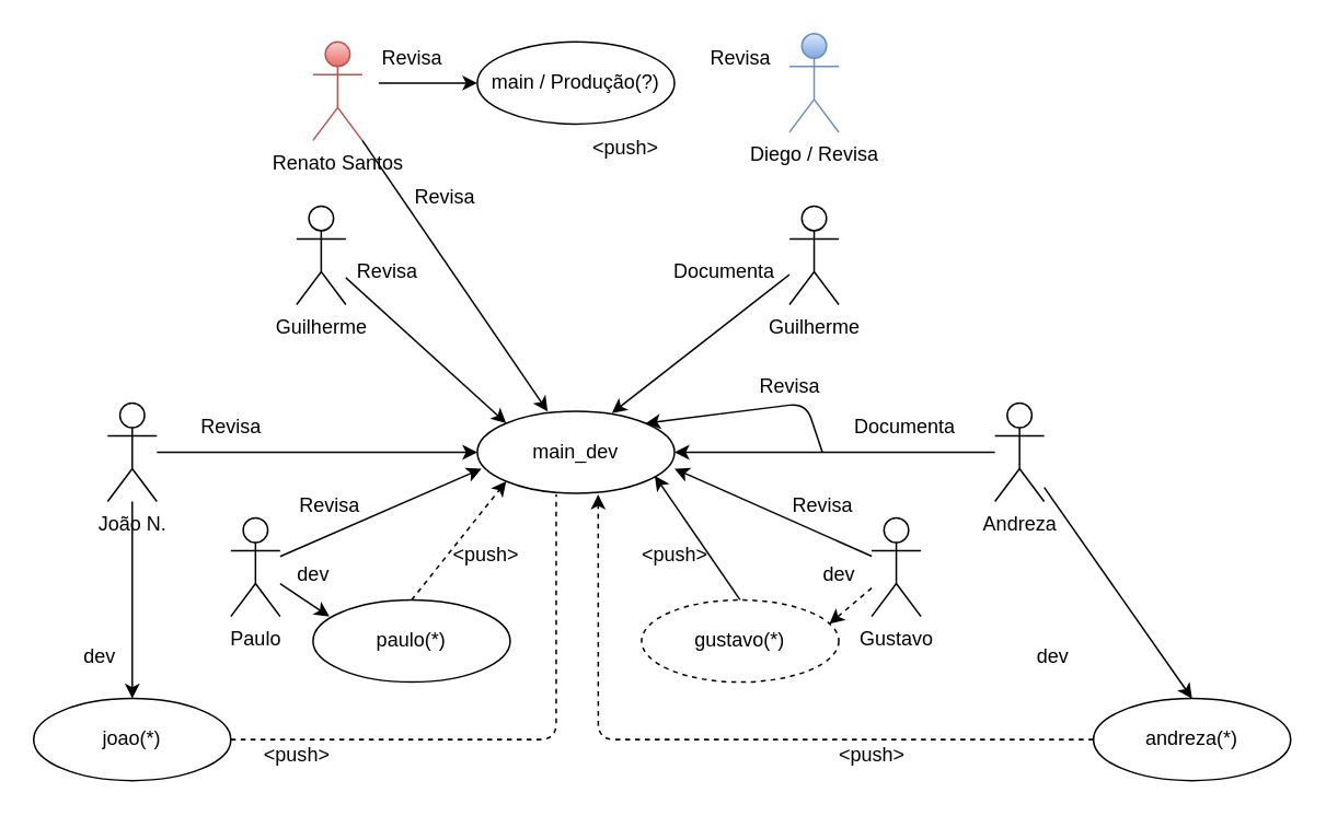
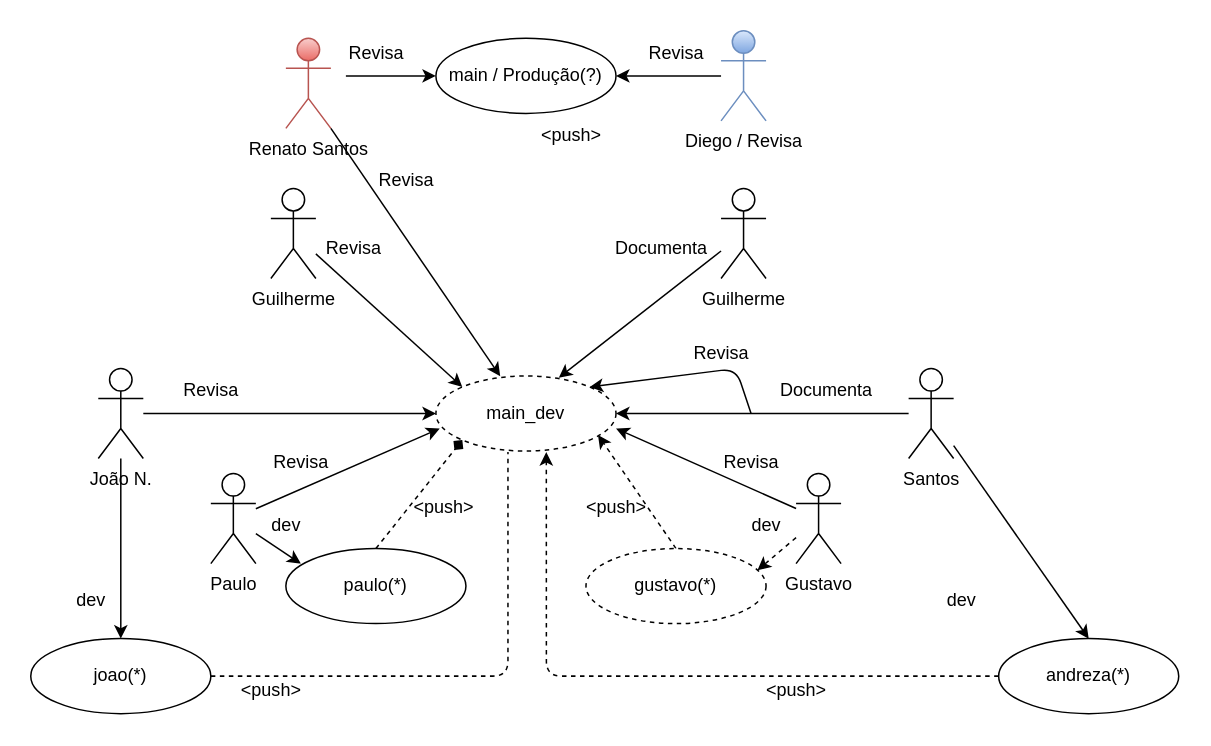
  <mxCell id="0" />
  <mxCell id="1" parent="0" />
  <mxCell id="2" value="P&lt;span style=&quot;background-color: transparent; color: light-dark(rgb(0, 0, 0), rgb(255, 255, 255));&quot;&gt;aulo&lt;/span&gt;" style="shape=umlActor;verticalLabelPosition=bottom;verticalAlign=top;html=1;outlineConnect=0;labelBackgroundColor=none;rounded=1;" vertex="1" parent="1"><mxGeometry x="140" y="315" width="30" height="60" as="geometry" /></mxCell>
  <mxCell id="3" value="main / Produção(?)" style="ellipse;whiteSpace=wrap;html=1;rounded=1;" vertex="1" parent="1"><mxGeometry x="290" y="25" width="120" height="50" as="geometry" /></mxCell>
- <mxCell id="4" value="main_dev" style="ellipse;whiteSpace=wrap;html=1;rounded=1;" vertex="1" parent="1"><mxGeometry x="290" y="250" width="120" height="50" as="geometry" /></mxCell>
+ <mxCell id="4" value="main_dev" style="ellipse;whiteSpace=wrap;html=1;rounded=1;dashed=1;" vertex="1" parent="1"><mxGeometry x="290" y="250" width="120" height="50" as="geometry" /></mxCell>
  <mxCell id="5" style="rounded=1;orthogonalLoop=1;jettySize=auto;html=1;entryX=0.4;entryY=1.014;entryDx=0;entryDy=0;exitX=1;exitY=0.5;exitDx=0;exitDy=0;dashed=1;edgeStyle=orthogonalEdgeStyle;entryPerimeter=0;endArrow=none;" edge="1" parent="1" source="9" target="4"><mxGeometry relative="1" as="geometry"><mxPoint x="50" y="365" as="sourcePoint" /></mxGeometry></mxCell>
  <mxCell id="6" style="rounded=1;orthogonalLoop=1;jettySize=auto;html=1;exitX=0;exitY=0.5;exitDx=0;exitDy=0;dashed=1;edgeStyle=orthogonalEdgeStyle;entryX=0.613;entryY=1.014;entryDx=0;entryDy=0;entryPerimeter=0;" edge="1" parent="1" source="12" target="4"><mxGeometry relative="1" as="geometry"><mxPoint x="650" y="365" as="sourcePoint" /><mxPoint x="350" y="305" as="targetPoint" /></mxGeometry></mxCell>
- <mxCell id="7" style="rounded=1;orthogonalLoop=1;jettySize=auto;html=1;entryX=0;entryY=1;entryDx=0;entryDy=0;exitX=0.5;exitY=0;exitDx=0;exitDy=0;dashed=1;" edge="1" parent="1" source="10" target="4"><mxGeometry relative="1" as="geometry"><mxPoint x="250" y="365" as="sourcePoint" /></mxGeometry></mxCell>
- <mxCell id="8" style="rounded=1;orthogonalLoop=1;jettySize=auto;html=1;entryX=0.9;entryY=0.786;entryDx=0;entryDy=0;entryPerimeter=0;exitX=0.5;exitY=0;exitDx=0;exitDy=0;dashed=0;" edge="1" parent="1" source="11" target="4"><mxGeometry relative="1" as="geometry"><mxPoint x="450" y="365" as="sourcePoint" /></mxGeometry></mxCell>
+ <mxCell id="7" style="rounded=1;orthogonalLoop=1;jettySize=auto;html=1;entryX=0;entryY=1;entryDx=0;entryDy=0;exitX=0.5;exitY=0;exitDx=0;exitDy=0;dashed=1;endArrow=diamond;" edge="1" parent="1" source="10" target="4"><mxGeometry relative="1" as="geometry"><mxPoint x="250" y="365" as="sourcePoint" /></mxGeometry></mxCell>
+ <mxCell id="8" style="rounded=1;orthogonalLoop=1;jettySize=auto;html=1;entryX=0.9;entryY=0.786;entryDx=0;entryDy=0;entryPerimeter=0;exitX=0.5;exitY=0;exitDx=0;exitDy=0;dashed=1;" edge="1" parent="1" source="11" target="4"><mxGeometry relative="1" as="geometry"><mxPoint x="450" y="365" as="sourcePoint" /></mxGeometry></mxCell>
  <mxCell id="9" value="joao(*)" style="ellipse;whiteSpace=wrap;html=1;rounded=1;" vertex="1" parent="1"><mxGeometry x="20" y="425" width="120" height="50" as="geometry" /></mxCell>
  <mxCell id="10" value="paulo(*)" style="ellipse;whiteSpace=wrap;html=1;rounded=1;" vertex="1" parent="1"><mxGeometry x="190" y="365" width="120" height="50" as="geometry" /></mxCell>
  <mxCell id="11" value="gustavo(*)" style="ellipse;whiteSpace=wrap;html=1;rounded=1;dashed=1;" vertex="1" parent="1"><mxGeometry x="390" y="365" width="120" height="50" as="geometry" /></mxCell>
  <mxCell id="12" value="andreza(*)" style="ellipse;whiteSpace=wrap;html=1;rounded=1;" vertex="1" parent="1"><mxGeometry x="665" y="425" width="120" height="50" as="geometry" /></mxCell>
  <mxCell id="13" style="edgeStyle=orthogonalEdgeStyle;rounded=1;orthogonalLoop=1;jettySize=auto;html=1;entryX=0;entryY=0.5;entryDx=0;entryDy=0;" edge="1" parent="1" source="14" target="4"><mxGeometry relative="1" as="geometry" /></mxCell>
  <mxCell id="14" value="João N." style="shape=umlActor;verticalLabelPosition=bottom;verticalAlign=top;html=1;outlineConnect=0;labelBackgroundColor=none;rounded=1;" vertex="1" parent="1"><mxGeometry x="65" y="245" width="30" height="60" as="geometry" /></mxCell>
  <mxCell id="15" value="Gustavo" style="shape=umlActor;verticalLabelPosition=bottom;verticalAlign=top;html=1;outlineConnect=0;labelBackgroundColor=none;rounded=1;" vertex="1" parent="1"><mxGeometry x="530" y="315" width="30" height="60" as="geometry" /></mxCell>
  <mxCell id="16" style="rounded=1;orthogonalLoop=1;jettySize=auto;html=1;entryX=0.5;entryY=0;entryDx=0;entryDy=0;" edge="1" parent="1" source="17" target="12"><mxGeometry relative="1" as="geometry" /></mxCell>
- <mxCell id="17" value="Andreza&lt;div&gt;&lt;br&gt;&lt;/div&gt;" style="shape=umlActor;verticalLabelPosition=bottom;verticalAlign=top;html=1;outlineConnect=0;labelBackgroundColor=none;rounded=1;" vertex="1" parent="1"><mxGeometry x="605" y="245" width="30" height="60" as="geometry" /></mxCell>
+ <mxCell id="17" value="Santos&lt;div&gt;&lt;br&gt;&lt;/div&gt;" style="shape=umlActor;verticalLabelPosition=bottom;verticalAlign=top;html=1;outlineConnect=0;labelBackgroundColor=none;rounded=1;" vertex="1" parent="1"><mxGeometry x="605" y="245" width="30" height="60" as="geometry" /></mxCell>
  <mxCell id="18" style="rounded=1;orthogonalLoop=1;jettySize=auto;html=1;entryX=1;entryY=0.5;entryDx=0;entryDy=0;" edge="1" parent="1" source="17" target="4"><mxGeometry relative="1" as="geometry"><mxPoint x="460" y="275" as="targetPoint" /></mxGeometry></mxCell>
  <mxCell id="19" style="rounded=1;orthogonalLoop=1;jettySize=auto;html=1;entryX=0.952;entryY=0.29;entryDx=0;entryDy=0;entryPerimeter=0;dashed=1;" edge="1" parent="1" source="15" target="11"><mxGeometry relative="1" as="geometry" /></mxCell>
  <mxCell id="20" style="rounded=1;orthogonalLoop=1;jettySize=auto;html=1;entryX=0.083;entryY=0.2;entryDx=0;entryDy=0;entryPerimeter=0;" edge="1" parent="1" source="2" target="10"><mxGeometry relative="1" as="geometry" /></mxCell>
  <mxCell id="21" style="rounded=1;orthogonalLoop=1;jettySize=auto;html=1;entryX=0.5;entryY=0;entryDx=0;entryDy=0;" edge="1" parent="1" source="14" target="9"><mxGeometry relative="1" as="geometry"><mxPoint x="70" y="425" as="targetPoint" /></mxGeometry></mxCell>
  <mxCell id="22" value="Documenta" style="text;html=1;align=center;verticalAlign=middle;resizable=0;points=[];autosize=1;strokeColor=none;fillColor=none;rotation=0;" vertex="1" parent="1"><mxGeometry x="510" y="245" width="80" height="30" as="geometry" /></mxCell>
  <mxCell id="23" value="dev" style="text;html=1;align=center;verticalAlign=middle;resizable=0;points=[];autosize=1;strokeColor=none;fillColor=none;" vertex="1" parent="1"><mxGeometry x="490" y="335" width="40" height="30" as="geometry" /></mxCell>
  <mxCell id="24" value="dev" style="text;html=1;align=center;verticalAlign=middle;resizable=0;points=[];autosize=1;strokeColor=none;fillColor=none;" vertex="1" parent="1"><mxGeometry x="620" y="385" width="40" height="30" as="geometry" /></mxCell>
  <mxCell id="25" value="dev" style="text;html=1;align=center;verticalAlign=middle;resizable=0;points=[];autosize=1;strokeColor=none;fillColor=none;" vertex="1" parent="1"><mxGeometry x="40" y="385" width="40" height="30" as="geometry" /></mxCell>
  <mxCell id="26" value="dev" style="text;html=1;align=center;verticalAlign=middle;resizable=0;points=[];autosize=1;strokeColor=none;fillColor=none;" vertex="1" parent="1"><mxGeometry x="170" y="335" width="40" height="30" as="geometry" /></mxCell>
  <mxCell id="27" style="rounded=1;orthogonalLoop=1;jettySize=auto;html=1;entryX=1;entryY=0.7;entryDx=0;entryDy=0;entryPerimeter=0;" edge="1" parent="1" source="15" target="4"><mxGeometry relative="1" as="geometry" /></mxCell>
  <mxCell id="28" value="Revisa" style="text;html=1;align=center;verticalAlign=middle;resizable=0;points=[];autosize=1;strokeColor=none;fillColor=none;" vertex="1" parent="1"><mxGeometry x="470" y="293" width="60" height="30" as="geometry" /></mxCell>
  <mxCell id="29" style="rounded=1;orthogonalLoop=1;jettySize=auto;html=1;entryX=0.021;entryY=0.7;entryDx=0;entryDy=0;entryPerimeter=0;" edge="1" parent="1" source="2" target="4"><mxGeometry relative="1" as="geometry" /></mxCell>
  <mxCell id="30" value="" style="edgeStyle=none;orthogonalLoop=1;jettySize=auto;html=1;rounded=1;entryX=1;entryY=0;entryDx=0;entryDy=0;" edge="1" parent="1" target="4"><mxGeometry width="100" relative="1" as="geometry"><mxPoint x="500" y="275" as="sourcePoint" /><mxPoint x="510" y="205" as="targetPoint" /><Array as="points"><mxPoint x="490" y="245" /></Array></mxGeometry></mxCell>
  <mxCell id="31" value="Revisa" style="text;html=1;align=center;verticalAlign=middle;resizable=0;points=[];autosize=1;strokeColor=none;fillColor=none;" vertex="1" parent="1"><mxGeometry x="450" y="220" width="60" height="30" as="geometry" /></mxCell>
  <mxCell id="32" value="Revisa" style="text;html=1;align=center;verticalAlign=middle;resizable=0;points=[];autosize=1;strokeColor=none;fillColor=none;" vertex="1" parent="1"><mxGeometry x="170" y="293" width="60" height="30" as="geometry" /></mxCell>
  <mxCell id="33" value="Revisa" style="text;html=1;align=center;verticalAlign=middle;resizable=0;points=[];autosize=1;strokeColor=none;fillColor=none;" vertex="1" parent="1"><mxGeometry x="110" y="245" width="60" height="30" as="geometry" /></mxCell>
  <mxCell id="34" value="&amp;lt;push&amp;gt;" style="text;html=1;align=center;verticalAlign=middle;resizable=0;points=[];autosize=1;strokeColor=none;fillColor=none;" vertex="1" parent="1"><mxGeometry x="265" y="323" width="60" height="30" as="geometry" /></mxCell>
  <mxCell id="35" value="&amp;lt;push&amp;gt;" style="text;html=1;align=center;verticalAlign=middle;resizable=0;points=[];autosize=1;strokeColor=none;fillColor=none;" vertex="1" parent="1"><mxGeometry x="380" y="323" width="60" height="30" as="geometry" /></mxCell>
  <mxCell id="36" value="&amp;lt;push&amp;gt;" style="text;html=1;align=center;verticalAlign=middle;resizable=0;points=[];autosize=1;strokeColor=none;fillColor=none;" vertex="1" parent="1"><mxGeometry x="150" y="445" width="60" height="30" as="geometry" /></mxCell>
  <mxCell id="37" value="&amp;lt;push&amp;gt;" style="text;html=1;align=center;verticalAlign=middle;resizable=0;points=[];autosize=1;strokeColor=none;fillColor=none;" vertex="1" parent="1"><mxGeometry x="500" y="445" width="60" height="30" as="geometry" /></mxCell>
  <mxCell id="38" value="Renato Santos" style="shape=umlActor;verticalLabelPosition=bottom;verticalAlign=top;html=1;outlineConnect=0;labelBackgroundColor=none;rounded=1;fillColor=#f8cecc;gradientColor=#ea6b66;strokeColor=#b85450;" vertex="1" parent="1"><mxGeometry x="190" y="25" width="30" height="60" as="geometry" /></mxCell>
+ <mxCell id="39" style="rounded=1;orthogonalLoop=1;jettySize=auto;html=1;entryX=1;entryY=0.5;entryDx=0;entryDy=0;" edge="1" parent="1" source="40" target="3"><mxGeometry relative="1" as="geometry" /></mxCell>
  <mxCell id="40" value="Diego / Revisa" style="shape=umlActor;verticalLabelPosition=bottom;verticalAlign=top;html=1;outlineConnect=0;labelBackgroundColor=none;rounded=1;fillColor=#dae8fc;gradientColor=#7ea6e0;strokeColor=#6c8ebf;" vertex="1" parent="1"><mxGeometry x="480" y="20" width="30" height="60" as="geometry" /></mxCell>
  <mxCell id="41" value="&amp;lt;push&amp;gt;" style="text;html=1;align=center;verticalAlign=middle;resizable=0;points=[];autosize=1;strokeColor=none;fillColor=none;" vertex="1" parent="1"><mxGeometry x="350" y="75" width="60" height="30" as="geometry" /></mxCell>
  <mxCell id="42" value="Revisa" style="text;html=1;align=center;verticalAlign=middle;resizable=0;points=[];autosize=1;strokeColor=none;fillColor=none;" vertex="1" parent="1"><mxGeometry x="420" y="20" width="60" height="30" as="geometry" /></mxCell>
  <mxCell id="43" style="rounded=1;orthogonalLoop=1;jettySize=auto;html=1;entryX=0;entryY=0.5;entryDx=0;entryDy=0;" edge="1" parent="1" target="3"><mxGeometry relative="1" as="geometry"><mxPoint x="230" y="50" as="sourcePoint" /></mxGeometry></mxCell>
  <mxCell id="44" value="Revisa" style="text;html=1;align=center;verticalAlign=middle;resizable=0;points=[];autosize=1;strokeColor=none;fillColor=none;" vertex="1" parent="1"><mxGeometry x="220" y="20" width="60" height="30" as="geometry" /></mxCell>
  <mxCell id="45" style="rounded=1;orthogonalLoop=1;jettySize=auto;html=1;entryX=0.357;entryY=0.003;entryDx=0;entryDy=0;entryPerimeter=0;exitX=1;exitY=1;exitDx=0;exitDy=0;exitPerimeter=0;" edge="1" parent="1" target="4" source="38"><mxGeometry relative="1" as="geometry"><mxPoint x="210" y="115" as="sourcePoint" /></mxGeometry></mxCell>
  <mxCell id="46" value="Revisa" style="text;html=1;align=center;verticalAlign=middle;resizable=0;points=[];autosize=1;strokeColor=none;fillColor=none;" vertex="1" parent="1"><mxGeometry x="240" y="105" width="60" height="30" as="geometry" /></mxCell>
  <mxCell id="47" value="&lt;div&gt;Guilherme&lt;/div&gt;" style="shape=umlActor;verticalLabelPosition=bottom;verticalAlign=top;html=1;outlineConnect=0;labelBackgroundColor=none;rounded=1;" vertex="1" parent="1"><mxGeometry x="480" y="125" width="30" height="60" as="geometry" /></mxCell>
  <mxCell id="48" style="rounded=1;orthogonalLoop=1;jettySize=auto;html=1;entryX=0.682;entryY=0.024;entryDx=0;entryDy=0;entryPerimeter=0;" edge="1" parent="1" source="47" target="4"><mxGeometry relative="1" as="geometry" /></mxCell>
  <mxCell id="49" value="Documenta" style="text;html=1;align=center;verticalAlign=middle;resizable=0;points=[];autosize=1;strokeColor=none;fillColor=none;" vertex="1" parent="1"><mxGeometry x="400" y="150" width="80" height="30" as="geometry" /></mxCell>
  <mxCell id="50" value="&lt;div&gt;Guilherme&lt;/div&gt;" style="shape=umlActor;verticalLabelPosition=bottom;verticalAlign=top;html=1;outlineConnect=0;labelBackgroundColor=none;rounded=1;" vertex="1" parent="1"><mxGeometry x="180" y="125" width="30" height="60" as="geometry" /></mxCell>
  <mxCell id="51" style="rounded=1;orthogonalLoop=1;jettySize=auto;html=1;entryX=0;entryY=0;entryDx=0;entryDy=0;" edge="1" parent="1" source="50" target="4"><mxGeometry relative="1" as="geometry" /></mxCell>
  <mxCell id="52" value="Revisa" style="text;html=1;align=center;verticalAlign=middle;resizable=0;points=[];autosize=1;strokeColor=none;fillColor=none;" vertex="1" parent="1"><mxGeometry x="205" y="150" width="60" height="30" as="geometry" /></mxCell>
